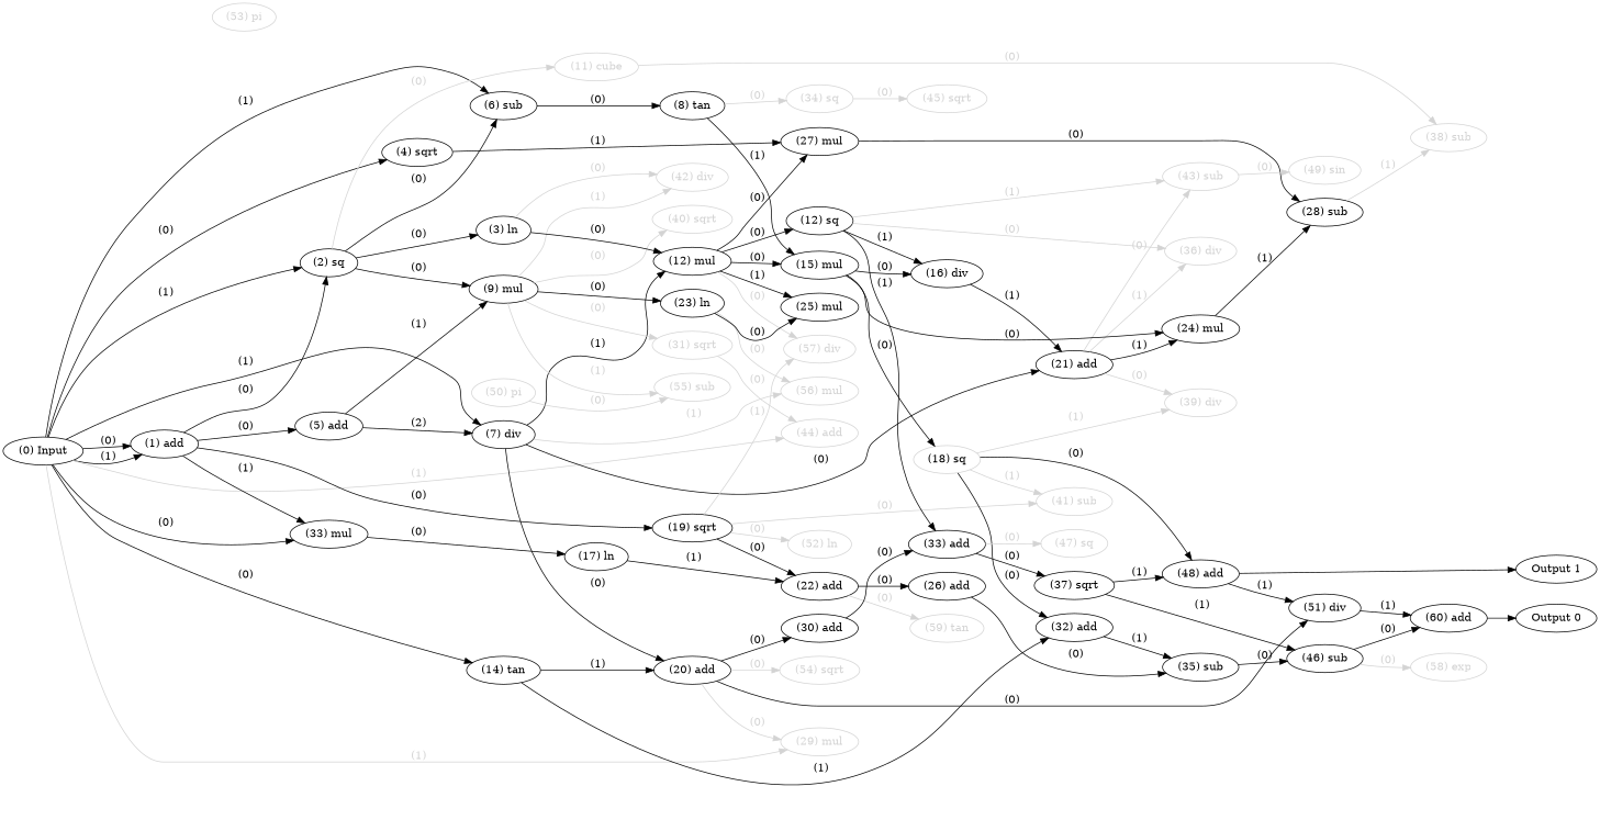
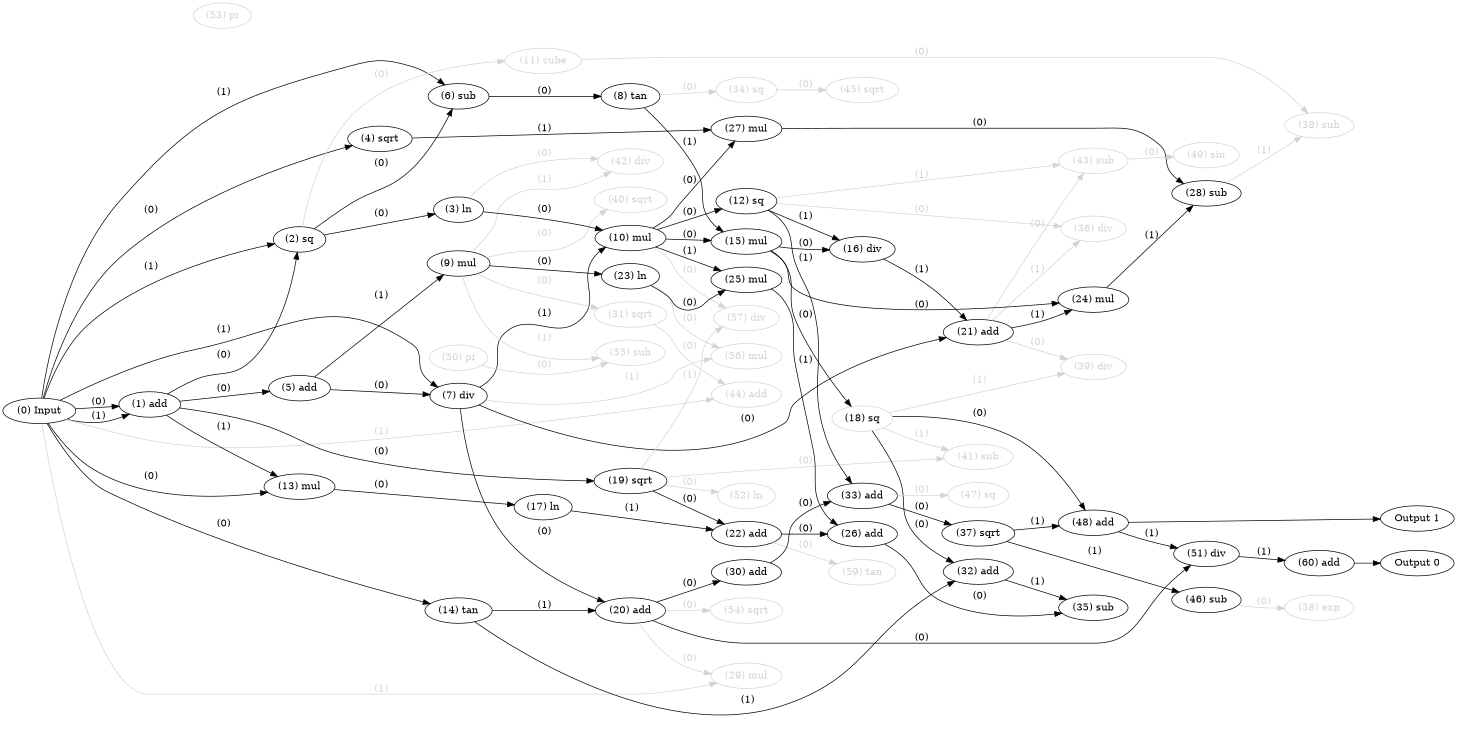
  digraph {
    rankdir=LR
    node [color=black fontcolor=black labelfontcolor=black]
    edge [bold=true color=black fontcolor=black labelfontcolor=black]
    n1 [label="(0) Input"]
    n2 [label="Output 0"]
    n3 [label="Output 1"]
    n4 [label="(1) add"]
    n5 [label="(4) sqrt"]
    n6 [label="(6) sub"]
    n7 [label="(7) div"]
-   n8 [label="(33) mul"]
+   n8 [label="(13) mul"]
    n9 [label="(14) tan"]
    n10 [color=lightgrey fontcolor=lightgrey label="(29) mul" labelfontcolor=lightgrey]
    n11 [color=lightgrey fontcolor=lightgrey label="(44) add" labelfontcolor=lightgrey]
    n12 [label="(2) sq"]
    n13 [label="(5) add"]
    n14 [label="(19) sqrt"]
    n15 [label="(27) mul"]
    n16 [label="(9) mul"]
    n17 [label="(8) tan"]
-   n18 [label="(12) mul"]
+   n18 [label="(10) mul"]
    n19 [label="(20) add"]
    n20 [label="(21) add"]
    n21 [color=lightgrey fontcolor=lightgrey label="(56) mul" labelfontcolor=lightgrey]
    n22 [label="(17) ln"]
    n23 [label="(32) add"]
    n24 [label="(3) ln"]
    n25 [color=lightgrey fontcolor=lightgrey label="(11) cube" labelfontcolor=lightgrey]
    n26 [color=lightgrey fontcolor=lightgrey label="(42) div" labelfontcolor=lightgrey]
    n27 [label="(23) ln"]
    n28 [color=lightgrey fontcolor=lightgrey label="(31) sqrt" labelfontcolor=lightgrey]
    n29 [color=lightgrey fontcolor=lightgrey label="(40) sqrt" labelfontcolor=lightgrey]
    n30 [color=lightgrey fontcolor=lightgrey label="(55) sub" labelfontcolor=lightgrey]
    n31 [color=lightgrey fontcolor=lightgrey label="(38) sub" labelfontcolor=lightgrey]
    n32 [label="(15) mul"]
    n33 [label="(12) sq"]
    n34 [label="(25) mul"]
    n35 [color=lightgrey fontcolor=lightgrey label="(57) div" labelfontcolor=lightgrey]
    n36 [label="(28) sub"]
    n37 [label="(22) add"]
    n38 [color=lightgrey fontcolor=lightgrey label="(41) sub" labelfontcolor=lightgrey]
    n39 [color=lightgrey fontcolor=lightgrey label="(52) ln" labelfontcolor=lightgrey]
    n40 [color=lightgrey fontcolor=lightgrey label="(34) sq" labelfontcolor=lightgrey]
    n41 [label="(30) add"]
    n42 [label="(51) div"]
    n43 [color=lightgrey fontcolor=lightgrey label="(54) sqrt" labelfontcolor=lightgrey]
    n44 [color=lightgrey fontcolor=lightgrey label="(36) div" labelfontcolor=lightgrey]
    n45 [color=lightgrey fontcolor=lightgrey label="(43) sub" labelfontcolor=lightgrey]
    n46 [label="(24) mul"]
    n47 [color=lightgrey fontcolor=lightgrey label="(39) div" labelfontcolor=lightgrey]
    n48 [label="(16) div"]
    n49 [color=lightgrey label="(18) sq"]
    n50 [color=lightgrey fontcolor=lightgrey label="(45) sqrt" labelfontcolor=lightgrey]
    n51 [label="(33) add"]
    n52 [label="(26) add"]
    n53 [label="(37) sqrt"]
    n54 [color=lightgrey fontcolor=lightgrey label="(47) sq" labelfontcolor=lightgrey]
    n55 [color=lightgrey fontcolor=lightgrey label="(49) sin" labelfontcolor=lightgrey]
    n56 [label="(35) sub"]
    n57 [label="(48) add"]
    n58 [color=lightgrey fontcolor=lightgrey label="(59) tan" labelfontcolor=lightgrey]
    n59 [label="(60) add"]
    n60 [label="(46) sub"]
    n61 [color=lightgrey fontcolor=lightgrey label="(58) exp" labelfontcolor=lightgrey]
    n62 [color=lightgrey fontcolor=lightgrey label="(50) pi" labelfontcolor=lightgrey]
    n63 [color=lightgrey fontcolor=lightgrey label="(53) pi" labelfontcolor=lightgrey]
    subgraph sub_1 {
      rank=source
      n1
    }
    subgraph sub_2 {
      rank=max
      n2
      n3
    }
    n1 -> n4 [label=" (0)"]
    n1 -> n4 [label=" (1)"]
    n1 -> n5 [label=" (0)"]
    n1 -> n6 [label=" (1)"]
    n1 -> n7 [label=" (1)"]
    n1 -> n8 [label=" (0)"]
    n1 -> n9 [label=" (0)"]
    n1 -> n10 [color=lightgrey fontcolor=lightgrey label=" (1)" labelfontcolor=lightgrey]
    n1 -> n11 [color=lightgrey fontcolor=lightgrey label=" (1)" labelfontcolor=lightgrey]
    n1 -> n12 [label=" (1)"]
    n4 -> n8 [label=" (1)"]
    n4 -> n12 [label=" (0)"]
    n4 -> n13 [label=" (0)"]
    n4 -> n14 [label=" (0)"]
    n5 -> n15 [label=" (1)"]
    n6 -> n17 [label=" (0)"]
    n7 -> n18 [label=" (1)"]
    n7 -> n19 [label=" (0)"]
    n7 -> n20 [label=" (0)"]
    n7 -> n21 [color=lightgrey fontcolor=lightgrey label=" (1)" labelfontcolor=lightgrey]
    n8 -> n22 [label=" (0)"]
    n9 -> n19 [label=" (1)"]
    n9 -> n23 [label=" (1)"]
    n12 -> n6 [label=" (0)"]
-   n12 -> n16 [label=" (0)"]
    n12 -> n24 [label=" (0)"]
    n12 -> n25 [color=lightgrey fontcolor=lightgrey label=" (0)" labelfontcolor=lightgrey]
-   n13 -> n7 [label=" (2)"]
+   n13 -> n7 [label=" (0)"]
    n13 -> n16 [label=" (1)"]
    n14 -> n35 [color=lightgrey fontcolor=lightgrey label=" (1)" labelfontcolor=lightgrey]
    n14 -> n37 [label=" (0)"]
    n14 -> n38 [color=lightgrey fontcolor=lightgrey label=" (0)" labelfontcolor=lightgrey]
    n14 -> n39 [color=lightgrey fontcolor=lightgrey label=" (0)" labelfontcolor=lightgrey]
    n15 -> n36 [label=" (0)"]
    n16 -> n26 [color=lightgrey fontcolor=lightgrey label=" (1)" labelfontcolor=lightgrey]
    n16 -> n27 [label=" (0)"]
    n16 -> n28 [color=lightgrey fontcolor=lightgrey label=" (0)" labelfontcolor=lightgrey]
    n16 -> n29 [color=lightgrey fontcolor=lightgrey label=" (0)" labelfontcolor=lightgrey]
    n16 -> n30 [color=lightgrey fontcolor=lightgrey label=" (1)" labelfontcolor=lightgrey]
    n17 -> n32 [label=" (1)"]
    n17 -> n40 [color=lightgrey fontcolor=lightgrey label=" (0)" labelfontcolor=lightgrey]
    n18 -> n15 [label=" (0)"]
    n18 -> n32 [label=" (0)"]
    n18 -> n33 [label=" (0)"]
    n18 -> n34 [label=" (1)"]
    n18 -> n35 [color=lightgrey fontcolor=lightgrey label=" (0)" labelfontcolor=lightgrey]
    n19 -> n10 [color=lightgrey fontcolor=lightgrey label=" (0)" labelfontcolor=lightgrey]
    n19 -> n41 [label=" (0)"]
    n19 -> n42 [label=" (0)"]
    n19 -> n43 [color=lightgrey fontcolor=lightgrey label=" (0)" labelfontcolor=lightgrey]
    n20 -> n44 [color=lightgrey fontcolor=lightgrey label=" (1)" labelfontcolor=lightgrey]
    n20 -> n45 [color=lightgrey fontcolor=lightgrey label=" (0)" labelfontcolor=lightgrey]
    n20 -> n46 [label=" (1)"]
    n20 -> n47 [color=lightgrey fontcolor=lightgrey label=" (0)" labelfontcolor=lightgrey]
    n22 -> n37 [label=" (1)"]
    n23 -> n56 [label=" (1)"]
    n24 -> n18 [label=" (0)"]
    n24 -> n26 [color=lightgrey fontcolor=lightgrey label=" (0)" labelfontcolor=lightgrey]
    n25 -> n31 [color=lightgrey fontcolor=lightgrey label=" (0)" labelfontcolor=lightgrey]
    n27 -> n21 [color=lightgrey fontcolor=lightgrey label=" (0)" labelfontcolor=lightgrey]
    n27 -> n34 [label=" (0)"]
    n28 -> n11 [color=lightgrey fontcolor=lightgrey label=" (0)" labelfontcolor=lightgrey]
    n32 -> n46 [label=" (0)"]
    n32 -> n48 [label=" (0)"]
    n32 -> n49 [label=" (0)"]
    n33 -> n44 [color=lightgrey fontcolor=lightgrey label=" (0)" labelfontcolor=lightgrey]
    n33 -> n45 [color=lightgrey fontcolor=lightgrey label=" (1)" labelfontcolor=lightgrey]
    n33 -> n48 [label=" (1)"]
    n33 -> n51 [label=" (1)"]
+   n34 -> n52 [label=" (1)"]
    n36 -> n31 [color=lightgrey fontcolor=lightgrey label=" (1)" labelfontcolor=lightgrey]
    n37 -> n52 [label=" (0)"]
    n37 -> n58 [color=lightgrey fontcolor=lightgrey label=" (0)" labelfontcolor=lightgrey]
    n40 -> n50 [color=lightgrey fontcolor=lightgrey label=" (0)" labelfontcolor=lightgrey]
    n41 -> n51 [label=" (0)"]
    n42 -> n59 [label=" (1)"]
    n45 -> n55 [color=lightgrey fontcolor=lightgrey label=" (0)" labelfontcolor=lightgrey]
    n46 -> n36 [label=" (1)"]
    n48 -> n20 [label=" (1)"]
    n49 -> n23 [label=" (0)"]
    n49 -> n38 [color=lightgrey fontcolor=lightgrey label=" (1)" labelfontcolor=lightgrey]
    n49 -> n47 [color=lightgrey fontcolor=lightgrey label=" (1)" labelfontcolor=lightgrey]
    n49 -> n57 [label=" (0)"]
    n51 -> n53 [label=" (0)"]
    n51 -> n54 [color=lightgrey fontcolor=lightgrey label=" (0)" labelfontcolor=lightgrey]
    n52 -> n56 [label=" (0)"]
    n53 -> n57 [label=" (1)"]
    n53 -> n60 [label=" (1)"]
-   n56 -> n60 [label=" (0)"]
    n57 -> n3
    n57 -> n42 [label=" (1)"]
    n59 -> n2
-   n60 -> n59 [label=" (0)"]
    n60 -> n61 [color=lightgrey fontcolor=lightgrey label=" (0)" labelfontcolor=lightgrey]
    n62 -> n30 [color=lightgrey fontcolor=lightgrey label=" (0)" labelfontcolor=lightgrey]
  }
